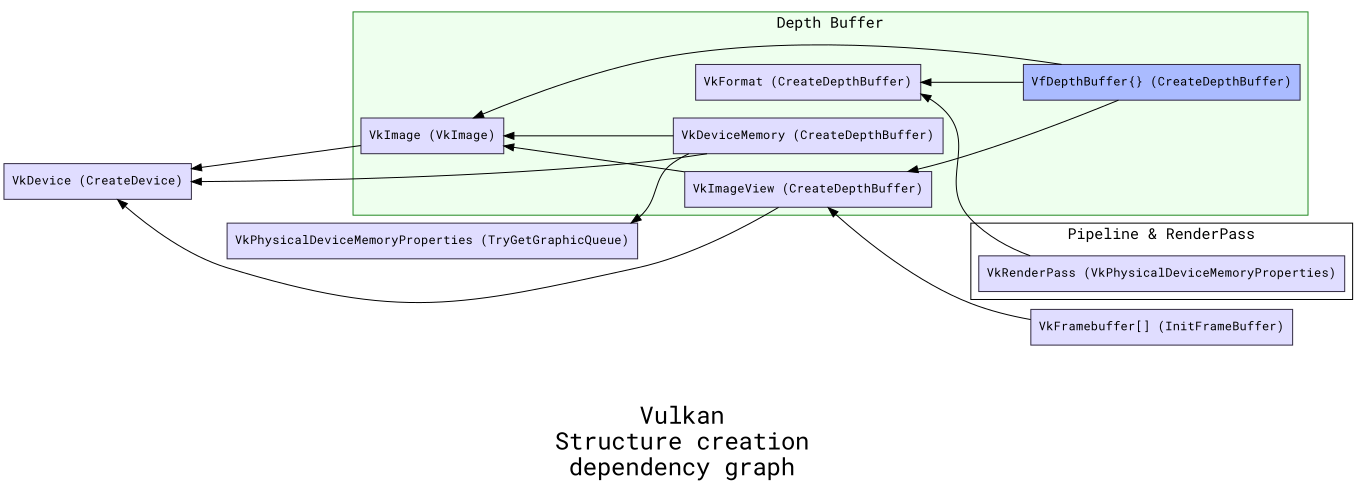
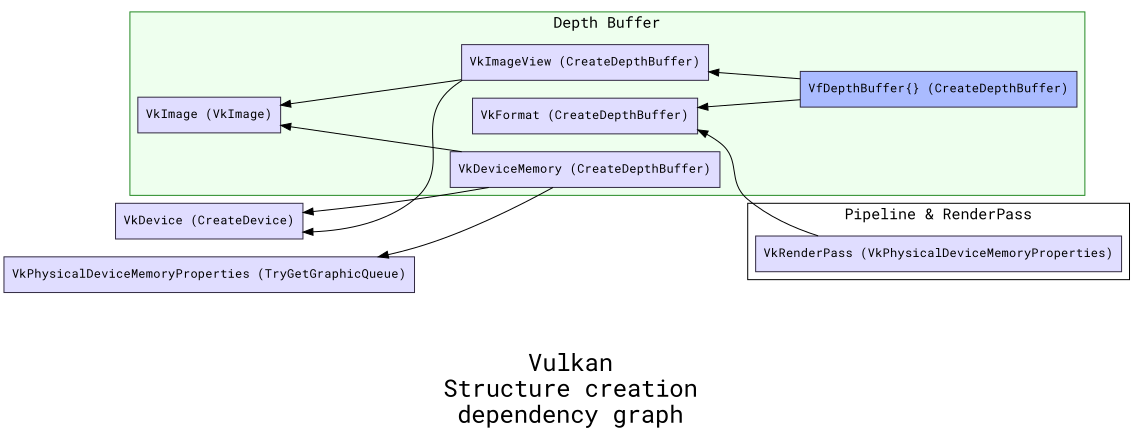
  digraph {
    fontname="Roboto Mono"
    fontsize=24
    label="\n\nVulkan\nStructure creation\ndependency graph"
    rankdir=RL
    node [color="#302840" fillcolor="#E0DDFF" fontname="Roboto Mono" fontsize=12 shape=rectangle style=filled]
    edge [fontname="Roboto Mono"]
    "VfDepthBuffer{} (CreateDepthBuffer)" [fillcolor="#AABBFF"]
    "VkDeviceMemory (CreateDepthBuffer)"
    n3 [label="VkImage (VkImage)"]
    "VkImageView (CreateDepthBuffer)"
    "VkFormat (CreateDepthBuffer)"
    n6 [label="VkRenderPass (VkPhysicalDeviceMemoryProperties)"]
    "VkDevice (CreateDevice)"
    "VkPhysicalDeviceMemoryProperties (TryGetGraphicQueue)"
-   "VkFramebuffer[] (InitFrameBuffer)"
    subgraph cluster_1 {
      color="#228822"
      fillcolor="#EEFFEE"
      fontsize=15
      label="Depth Buffer"
      style=filled
      "VfDepthBuffer{} (CreateDepthBuffer)"
      "VkDeviceMemory (CreateDepthBuffer)"
      n3
      "VkImageView (CreateDepthBuffer)"
      "VkFormat (CreateDepthBuffer)"
    }
    subgraph cluster_2 {
      color="#000000"
      fontsize=15
      label="Pipeline & RenderPass"
      n6
    }
-   "VfDepthBuffer{} (CreateDepthBuffer)" -> n3
    "VfDepthBuffer{} (CreateDepthBuffer)" -> "VkImageView (CreateDepthBuffer)"
    "VfDepthBuffer{} (CreateDepthBuffer)" -> "VkFormat (CreateDepthBuffer)"
    "VkDeviceMemory (CreateDepthBuffer)" -> n3
    "VkDeviceMemory (CreateDepthBuffer)" -> "VkDevice (CreateDevice)"
    "VkDeviceMemory (CreateDepthBuffer)" -> "VkPhysicalDeviceMemoryProperties (TryGetGraphicQueue)"
-   n3 -> "VkDevice (CreateDevice)"
    "VkImageView (CreateDepthBuffer)" -> n3
    "VkImageView (CreateDepthBuffer)" -> "VkDevice (CreateDevice)"
    n6 -> "VkFormat (CreateDepthBuffer)"
-   "VkFramebuffer[] (InitFrameBuffer)" -> "VkImageView (CreateDepthBuffer)"
  }
